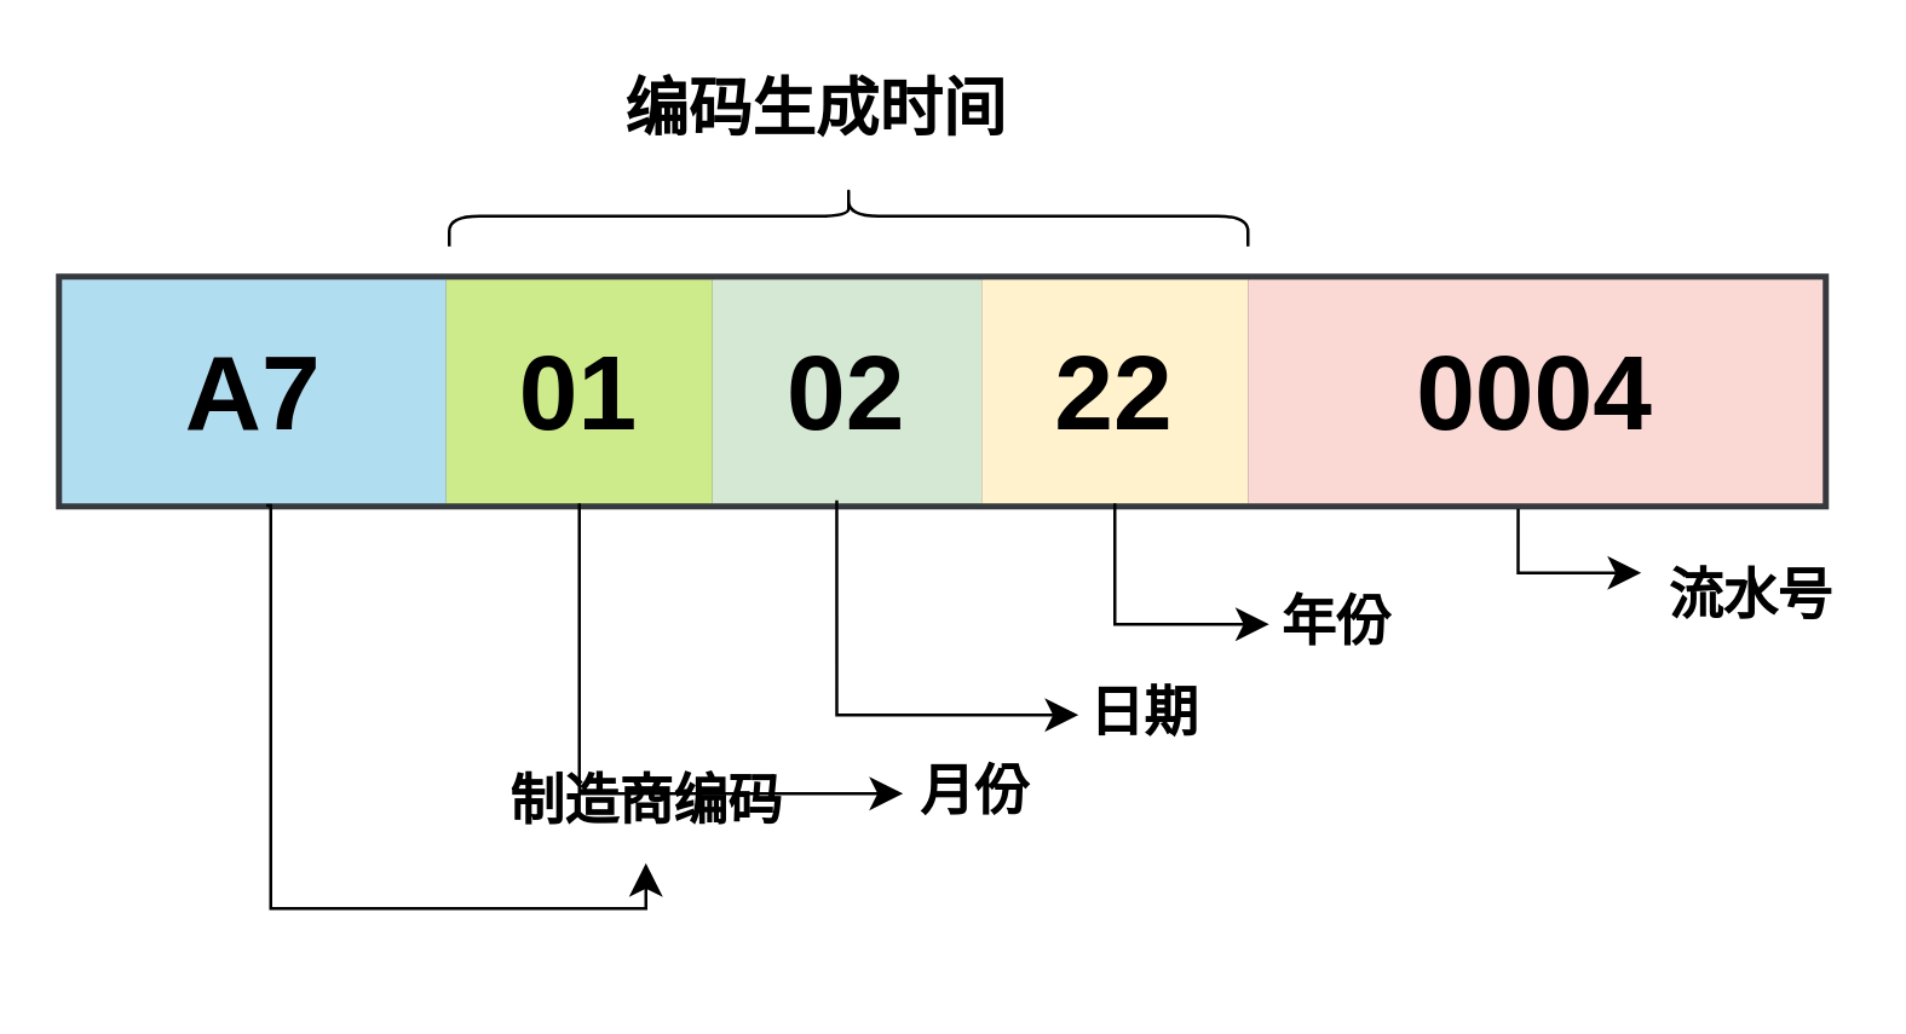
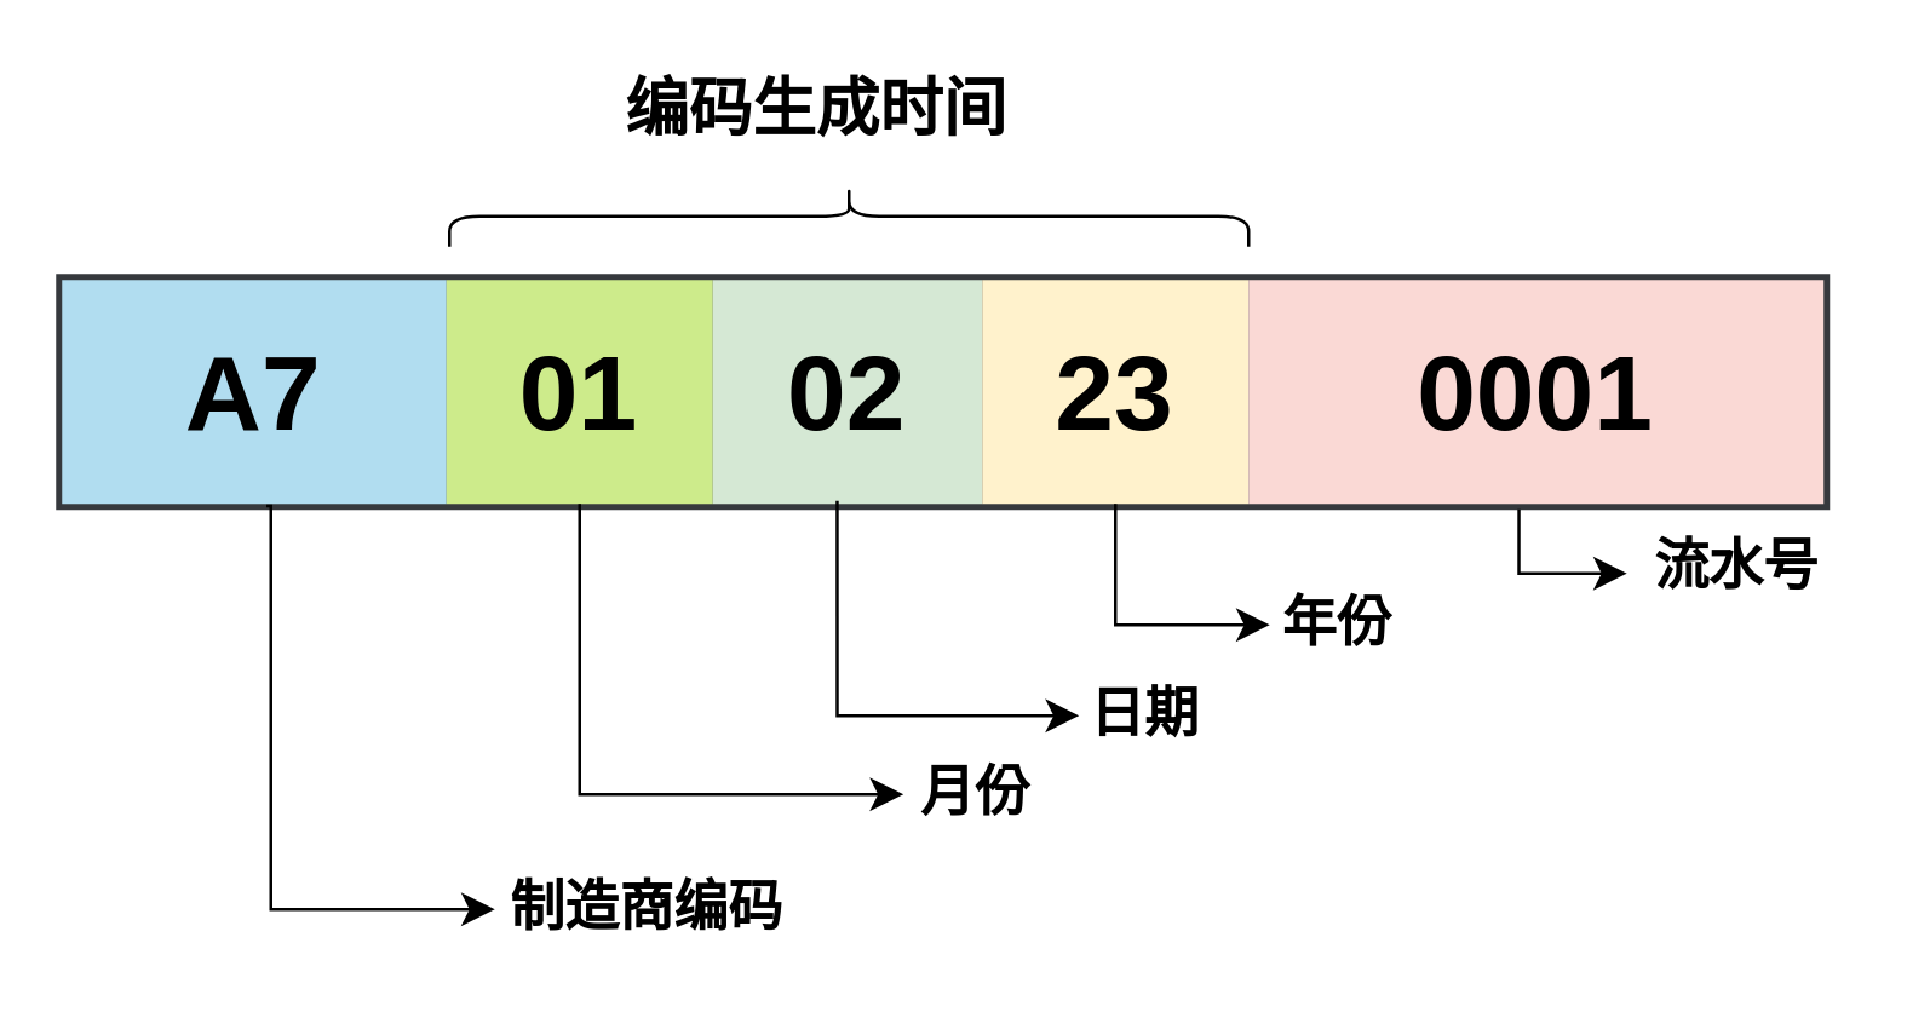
  <mxCell id="0" />
  <mxCell id="1" parent="0" />
  <mxCell id="2" value="" style="shape=table;startSize=0;container=1;collapsible=0;childLayout=tableLayout;fontSize=25;swimlaneLine=1;strokeWidth=4;perimeterSpacing=0;fontStyle=1;labelBorderColor=default;strokeColor=#36393d;gradientDirection=radial;fillColor=#cdeb8b;" parent="1" vertex="1"><mxGeometry x="20" y="92" width="582" height="74" as="geometry" /></mxCell>
  <mxCell id="3" value="" style="shape=tableRow;horizontal=0;startSize=0;swimlaneHead=0;swimlaneBody=0;strokeColor=inherit;top=0;left=0;bottom=0;right=0;collapsible=0;dropTarget=0;fillColor=none;points=[[0,0.5],[1,0.5]];portConstraint=eastwest;fontSize=16;" parent="2" vertex="1"><mxGeometry width="582" height="74" as="geometry" /></mxCell>
  <mxCell id="4" value="&lt;font style=&quot;font-size: 35px;&quot;&gt;A7&lt;/font&gt;" style="shape=partialRectangle;html=1;whiteSpace=wrap;connectable=0;strokeColor=#000000;overflow=hidden;fillColor=#b1ddf0;top=0;left=0;bottom=0;right=0;pointerEvents=1;fontSize=35;fontStyle=1;strokeWidth=20;" parent="3" vertex="1"><mxGeometry width="127" height="74" as="geometry"><mxRectangle width="127" height="74" as="alternateBounds" /></mxGeometry></mxCell>
  <mxCell id="5" value="&lt;b style=&quot;font-size: 35px;&quot;&gt;&lt;font style=&quot;font-size: 35px;&quot;&gt;01&lt;/font&gt;&lt;/b&gt;" style="shape=partialRectangle;html=1;whiteSpace=wrap;connectable=0;strokeColor=#36393d;overflow=hidden;fillColor=#cdeb8b;top=0;left=0;bottom=0;right=0;pointerEvents=1;fontSize=35;strokeWidth=20;" parent="3" vertex="1"><mxGeometry x="127" width="88" height="74" as="geometry"><mxRectangle width="88" height="74" as="alternateBounds" /></mxGeometry></mxCell>
  <mxCell id="6" value="&lt;b style=&quot;border-color: var(--border-color); font-size: 35px;&quot;&gt;&lt;font style=&quot;border-color: var(--border-color); font-size: 35px;&quot;&gt;02&lt;/font&gt;&lt;/b&gt;" style="shape=partialRectangle;html=1;whiteSpace=wrap;connectable=0;strokeColor=#82b366;overflow=hidden;fillColor=#d5e8d4;top=0;left=0;bottom=0;right=0;pointerEvents=1;fontSize=35;strokeWidth=20;" parent="3" vertex="1"><mxGeometry x="215" width="89" height="74" as="geometry"><mxRectangle width="89" height="74" as="alternateBounds" /></mxGeometry></mxCell>
- <mxCell id="7" value="&lt;b style=&quot;border-color: var(--border-color); font-size: 35px;&quot;&gt;&lt;font style=&quot;border-color: var(--border-color); font-size: 35px;&quot;&gt;22&lt;/font&gt;&lt;/b&gt;" style="shape=partialRectangle;html=1;whiteSpace=wrap;connectable=0;strokeColor=#d6b656;overflow=hidden;fillColor=#fff2cc;top=0;left=0;bottom=0;right=0;pointerEvents=1;fontSize=35;strokeWidth=20;" parent="3" vertex="1"><mxGeometry x="304" width="88" height="74" as="geometry"><mxRectangle width="88" height="74" as="alternateBounds" /></mxGeometry></mxCell>
- <mxCell id="8" value="&lt;b style=&quot;font-size: 35px;&quot;&gt;&lt;font style=&quot;font-size: 35px;&quot;&gt;0004&lt;/font&gt;&lt;/b&gt;" style="shape=partialRectangle;html=1;whiteSpace=wrap;connectable=0;strokeColor=#000000;overflow=hidden;fillColor=#fad9d5;top=0;left=0;bottom=0;right=0;pointerEvents=1;fontSize=35;strokeWidth=20;" parent="3" vertex="1"><mxGeometry x="392" width="190" height="74" as="geometry"><mxRectangle width="190" height="74" as="alternateBounds" /></mxGeometry></mxCell>
- <mxCell id="9" value="流水号" style="text;strokeColor=none;fillColor=none;html=1;fontSize=18;fontStyle=1;verticalAlign=middle;align=center;" parent="1" vertex="1"><mxGeometry x="542" y="181" width="71" height="31" as="geometry" /></mxCell>
+ <mxCell id="7" value="&lt;b style=&quot;border-color: var(--border-color); font-size: 35px;&quot;&gt;&lt;font style=&quot;border-color: var(--border-color); font-size: 35px;&quot;&gt;23&lt;/font&gt;&lt;/b&gt;" style="shape=partialRectangle;html=1;whiteSpace=wrap;connectable=0;strokeColor=#d6b656;overflow=hidden;fillColor=#fff2cc;top=0;left=0;bottom=0;right=0;pointerEvents=1;fontSize=35;strokeWidth=20;" parent="3" vertex="1"><mxGeometry x="304" width="88" height="74" as="geometry"><mxRectangle width="88" height="74" as="alternateBounds" /></mxGeometry></mxCell>
+ <mxCell id="8" value="&lt;b style=&quot;font-size: 35px;&quot;&gt;&lt;font style=&quot;font-size: 35px;&quot;&gt;0001&lt;/font&gt;&lt;/b&gt;" style="shape=partialRectangle;html=1;whiteSpace=wrap;connectable=0;strokeColor=#000000;overflow=hidden;fillColor=#fad9d5;top=0;left=0;bottom=0;right=0;pointerEvents=1;fontSize=35;strokeWidth=20;" parent="3" vertex="1"><mxGeometry x="392" width="190" height="74" as="geometry"><mxRectangle width="190" height="74" as="alternateBounds" /></mxGeometry></mxCell>
+ <mxCell id="9" value="流水号" style="text;strokeColor=none;fillColor=none;html=1;fontSize=18;fontStyle=1;verticalAlign=middle;align=center;" parent="1" vertex="1"><mxGeometry x="537" y="171" width="71" height="31" as="geometry" /></mxCell>
  <mxCell id="10" value="" style="edgeStyle=segmentEdgeStyle;endArrow=classic;html=1;curved=0;rounded=0;endSize=8;startSize=8;exitX=0.827;exitY=1.024;exitDx=0;exitDy=0;exitPerimeter=0;" parent="1" source="2" target="9" edge="1"><mxGeometry width="50" height="50" relative="1" as="geometry"><mxPoint x="394" y="301" as="sourcePoint" /><mxPoint x="559" y="193" as="targetPoint" /><Array as="points"><mxPoint x="501" y="189" /></Array></mxGeometry></mxCell>
  <mxCell id="11" value="&amp;nbsp;月份" style="text;strokeColor=none;fillColor=none;html=1;fontSize=18;fontStyle=1;verticalAlign=middle;align=center;" parent="1" vertex="1"><mxGeometry x="299" y="247" width="40" height="30" as="geometry" /></mxCell>
  <mxCell id="12" value="" style="edgeStyle=segmentEdgeStyle;endArrow=classic;html=1;curved=0;rounded=0;endSize=8;startSize=8;" parent="1" source="3" edge="1"><mxGeometry width="50" height="50" relative="1" as="geometry"><mxPoint x="191" y="169" as="sourcePoint" /><mxPoint x="298" y="262" as="targetPoint" /><Array as="points"><mxPoint x="191" y="262" /></Array></mxGeometry></mxCell>
- <mxCell id="13" value="制造商编码" style="text;strokeColor=none;fillColor=none;html=1;fontSize=18;fontStyle=1;verticalAlign=middle;align=center;" parent="1" vertex="1"><mxGeometry x="163" y="245" width="100" height="40" as="geometry" /></mxCell>
+ <mxCell id="13" value="制造商编码" style="text;strokeColor=none;fillColor=none;html=1;fontSize=18;fontStyle=1;verticalAlign=middle;align=center;" parent="1" vertex="1"><mxGeometry x="163" y="280" width="100" height="40" as="geometry" /></mxCell>
  <mxCell id="14" value="" style="edgeStyle=segmentEdgeStyle;endArrow=classic;html=1;curved=0;rounded=0;endSize=8;startSize=8;exitX=0.116;exitY=1.009;exitDx=0;exitDy=0;exitPerimeter=0;" parent="1" source="2" target="13" edge="1"><mxGeometry width="50" height="50" relative="1" as="geometry"><mxPoint x="89" y="255" as="sourcePoint" /><mxPoint x="194" y="322" as="targetPoint" /><Array as="points"><mxPoint x="89" y="167" /><mxPoint x="89" y="300" /></Array></mxGeometry></mxCell>
  <mxCell id="15" value="年份" style="text;strokeColor=none;fillColor=none;html=1;fontSize=18;fontStyle=1;verticalAlign=middle;align=center;" parent="1" vertex="1"><mxGeometry x="421" y="191" width="40" height="30" as="geometry" /></mxCell>
  <mxCell id="16" value="" style="edgeStyle=segmentEdgeStyle;endArrow=classic;html=1;curved=0;rounded=0;endSize=8;startSize=8;" parent="1" edge="1"><mxGeometry width="50" height="50" relative="1" as="geometry"><mxPoint x="368" y="166" as="sourcePoint" /><mxPoint x="419" y="206" as="targetPoint" /><Array as="points"><mxPoint x="368" y="206" /><mxPoint x="419" y="206" /></Array></mxGeometry></mxCell>
  <mxCell id="17" value="" style="edgeStyle=segmentEdgeStyle;endArrow=classic;html=1;curved=0;rounded=0;endSize=8;startSize=8;exitX=0.44;exitY=0.986;exitDx=0;exitDy=0;exitPerimeter=0;entryX=0;entryY=0.5;entryDx=0;entryDy=0;" parent="1" source="3" edge="1"><mxGeometry width="50" height="50" relative="1" as="geometry"><mxPoint x="187" y="176" as="sourcePoint" /><mxPoint x="356" y="236" as="targetPoint" /><Array as="points"><mxPoint x="276" y="236" /></Array></mxGeometry></mxCell>
  <mxCell id="18" value="" style="shape=curlyBracket;whiteSpace=wrap;html=1;rounded=1;labelPosition=left;verticalLabelPosition=middle;align=right;verticalAlign=middle;direction=south;" parent="1" vertex="1"><mxGeometry x="148" y="61" width="264" height="20" as="geometry" /></mxCell>
  <mxCell id="19" value="编码生成时间" style="text;strokeColor=none;fillColor=none;html=1;fontSize=21;fontStyle=1;verticalAlign=middle;align=center;" parent="1" vertex="1"><mxGeometry x="249" y="20" width="40" height="30" as="geometry" /></mxCell>
  <mxCell id="20" value="&amp;nbsp;日期" style="text;strokeColor=none;fillColor=none;html=1;fontSize=18;fontStyle=1;verticalAlign=middle;align=center;" parent="1" vertex="1"><mxGeometry x="355" y="221" width="40" height="30" as="geometry" /></mxCell>
